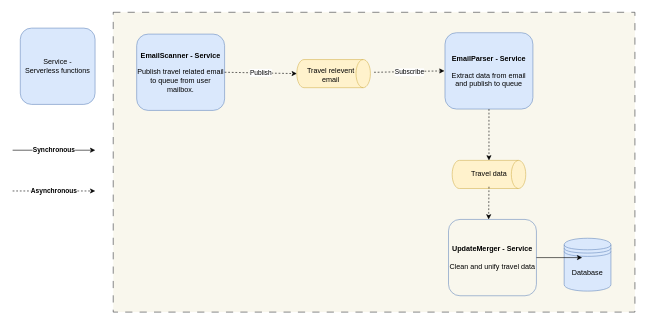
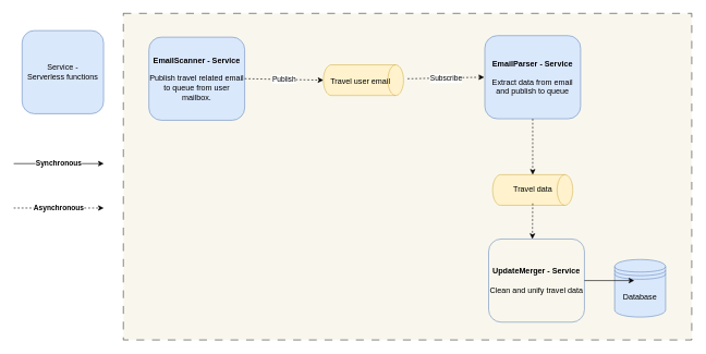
  <mxCell id="0" />
  <mxCell id="1" parent="0" />
  <mxCell id="2" value="" style="group" vertex="1" connectable="0" parent="1"><mxGeometry x="188" y="20" width="870" height="500" as="geometry" /></mxCell>
  <mxCell id="3" value="" style="rounded=0;whiteSpace=wrap;html=1;dashed=1;dashPattern=12 12;fillColor=#f9f7ed;strokeColor=#36393d;" vertex="1" parent="2"><mxGeometry width="870" height="500.0" as="geometry" /></mxCell>
  <mxCell id="4" value="&lt;b&gt;EmailScanner - Service&lt;/b&gt;&lt;br&gt;&lt;br&gt;Publish travel related email to queue from user mailbox." style="rounded=1;whiteSpace=wrap;html=1;fillColor=#dae8fc;strokeColor=#6c8ebf;fontStyle=0" vertex="1" parent="2"><mxGeometry x="39.101" y="36.364" width="146.629" height="127.273" as="geometry" /></mxCell>
  <mxCell id="5" value="" style="shape=cylinder3;whiteSpace=wrap;html=1;boundedLbl=1;backgroundOutline=1;size=12.01;rotation=90;fillColor=#fff2cc;strokeColor=#d6b656;" vertex="1" parent="2"><mxGeometry x="344.09" y="40.909" width="46.921" height="122.727" as="geometry" /></mxCell>
- <mxCell id="6" value="Travel relevent email" style="text;html=1;strokeColor=none;fillColor=none;align=center;verticalAlign=middle;whiteSpace=wrap;rounded=0;" vertex="1" parent="2"><mxGeometry x="313.787" y="93.636" width="97.753" height="20.455" as="geometry" /></mxCell>
+ <mxCell id="6" value="Travel user email" style="text;html=1;strokeColor=none;fillColor=none;align=center;verticalAlign=middle;whiteSpace=wrap;rounded=0;" vertex="1" parent="2"><mxGeometry x="313.787" y="93.636" width="97.753" height="20.455" as="geometry" /></mxCell>
  <mxCell id="7" value="Publish" style="endArrow=classic;html=1;rounded=0;entryX=0.5;entryY=1;entryDx=0;entryDy=0;entryPerimeter=0;dashed=1;" edge="1" parent="2" target="5"><mxGeometry width="50" height="50" relative="1" as="geometry"><mxPoint x="185.73" y="100" as="sourcePoint" /><mxPoint x="234.607" y="54.545" as="targetPoint" /></mxGeometry></mxCell>
  <mxCell id="8" value="&lt;b&gt;EmailParser - Service&lt;/b&gt;&lt;br&gt;&lt;br&gt;Extract data from email and publish to queue" style="rounded=1;whiteSpace=wrap;html=1;fillColor=#dae8fc;strokeColor=#6c8ebf;" vertex="1" parent="2"><mxGeometry x="553.281" y="34.091" width="146.629" height="127.273" as="geometry" /></mxCell>
  <mxCell id="9" value="Subscribe" style="endArrow=classic;html=1;rounded=0;dashed=1;entryX=0;entryY=0.5;entryDx=0;entryDy=0;" edge="1" parent="2"><mxGeometry x="-0.0" y="-1" width="50" height="50" relative="1" as="geometry"><mxPoint x="435" y="100" as="sourcePoint" /><mxPoint x="552.303" y="97.727" as="targetPoint" /><Array as="points"><mxPoint x="440.865" y="100" /><mxPoint x="522.978" y="98.182" /></Array><mxPoint as="offset" /></mxGeometry></mxCell>
  <mxCell id="10" value="" style="shape=cylinder3;whiteSpace=wrap;html=1;boundedLbl=1;backgroundOutline=1;size=12.01;rotation=90;fillColor=#fff2cc;strokeColor=#d6b656;" vertex="1" parent="2"><mxGeometry x="603.135" y="209.091" width="46.921" height="122.727" as="geometry" /></mxCell>
  <mxCell id="11" value="" style="endArrow=classic;html=1;rounded=0;entryX=0;entryY=0.5;entryDx=0;entryDy=0;entryPerimeter=0;exitX=0.5;exitY=1;exitDx=0;exitDy=0;dashed=1;" edge="1" parent="2" source="8" target="10"><mxGeometry width="50" height="50" relative="1" as="geometry"><mxPoint x="566.966" y="227.273" as="sourcePoint" /><mxPoint x="615.843" y="181.818" as="targetPoint" /></mxGeometry></mxCell>
  <mxCell id="12" value="Travel data" style="text;html=1;strokeColor=none;fillColor=none;align=center;verticalAlign=middle;whiteSpace=wrap;rounded=0;" vertex="1" parent="2"><mxGeometry x="577.719" y="260.227" width="97.753" height="20.455" as="geometry" /></mxCell>
  <mxCell id="13" value="&lt;b&gt;UpdateMerger - Service&lt;/b&gt;&lt;br&gt;&lt;br&gt;Clean and unify travel data" style="rounded=1;whiteSpace=wrap;html=1;fillColor=#f9f7ed;strokeColor=#6c8ebf;" vertex="1" parent="2"><mxGeometry x="559.146" y="345.455" width="146.629" height="127.273" as="geometry" /></mxCell>
  <mxCell id="14" value="Database" style="shape=datastore;whiteSpace=wrap;html=1;fillColor=#dae8fc;strokeColor=#6c8ebf;" vertex="1" parent="2"><mxGeometry x="752.02" y="376.82" width="77.98" height="88.18" as="geometry" /></mxCell>
  <mxCell id="15" value="" style="endArrow=classic;html=1;rounded=0;" edge="1" parent="2" source="13"><mxGeometry width="50" height="50" relative="1" as="geometry"><mxPoint x="635.393" y="408.636" as="sourcePoint" /><mxPoint x="782.022" y="409.091" as="targetPoint" /></mxGeometry></mxCell>
  <mxCell id="16" value="" style="endArrow=classic;html=1;rounded=0;dashed=1;" edge="1" parent="2"><mxGeometry width="50" height="50" relative="1" as="geometry"><mxPoint x="626.596" y="290.909" as="sourcePoint" /><mxPoint x="626.107" y="345.455" as="targetPoint" /></mxGeometry></mxCell>
  <mxCell id="17" value="Service -&lt;br&gt;Serverless functions" style="rounded=1;whiteSpace=wrap;html=1;fillColor=#dae8fc;strokeColor=#6c8ebf;fontStyle=0" vertex="1" parent="1"><mxGeometry x="32.998" y="46.364" width="124.719" height="127.273" as="geometry" /></mxCell>
  <mxCell id="18" value="Synchronous" style="endArrow=classic;html=1;rounded=0;fontStyle=1" edge="1" parent="1"><mxGeometry width="50" height="50" relative="1" as="geometry"><mxPoint x="20.22" y="250" as="sourcePoint" /><mxPoint x="158" y="250" as="targetPoint" /></mxGeometry></mxCell>
  <mxCell id="19" value="Asynchronous" style="endArrow=classic;html=1;rounded=0;dashed=1;fontStyle=1" edge="1" parent="1"><mxGeometry width="50" height="50" relative="1" as="geometry"><mxPoint x="20.22" y="318" as="sourcePoint" /><mxPoint x="158" y="318" as="targetPoint" /></mxGeometry></mxCell>
